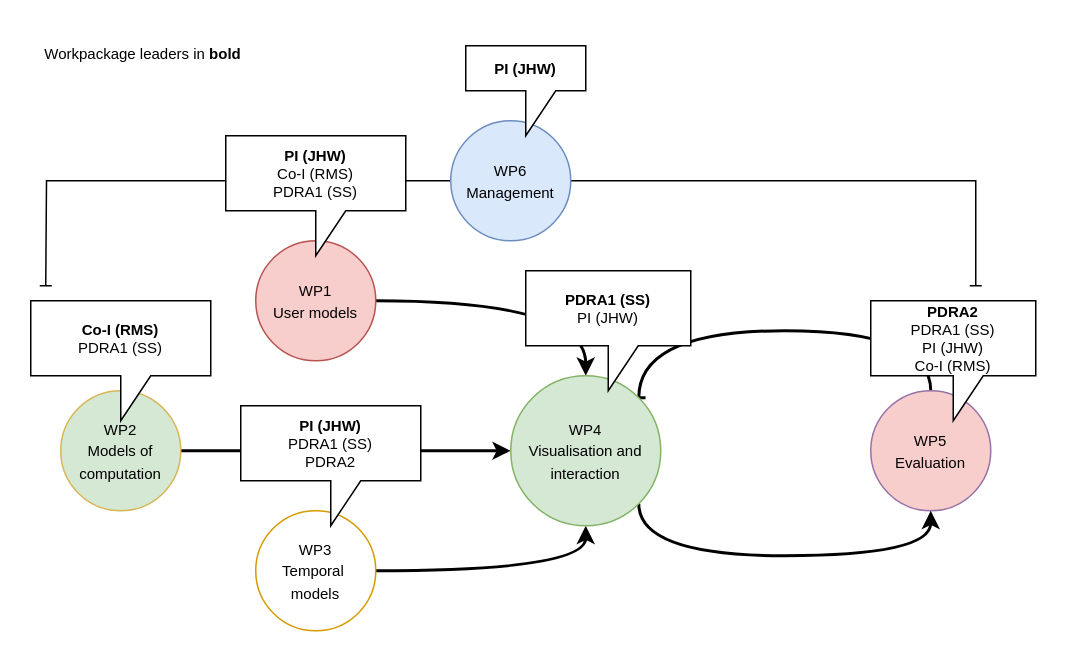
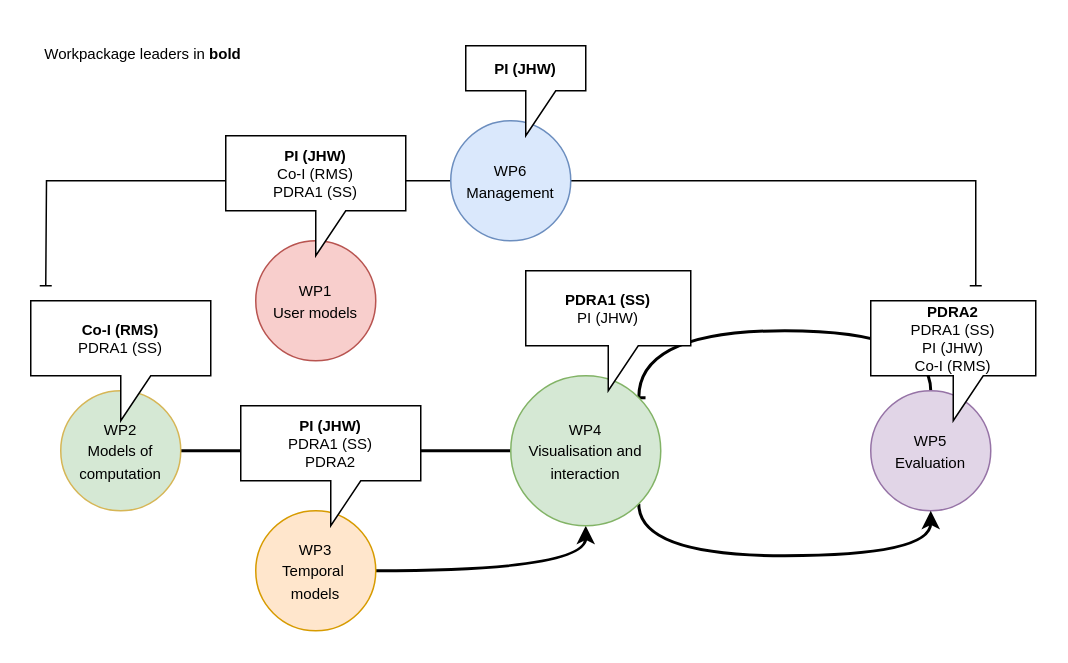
  <mxCell id="0" />
  <mxCell id="1" parent="0" />
- <mxCell id="2" style="edgeStyle=orthogonalEdgeStyle;curved=1;orthogonalLoop=1;jettySize=auto;html=1;exitX=1;exitY=0.5;exitDx=0;exitDy=0;entryX=0;entryY=0.5;entryDx=0;entryDy=0;strokeWidth=2;" edge="1" parent="1" source="3" target="14"><mxGeometry relative="1" as="geometry" /></mxCell>
+ <mxCell id="2" style="edgeStyle=orthogonalEdgeStyle;curved=1;orthogonalLoop=1;jettySize=auto;html=1;exitX=1;exitY=0.5;exitDx=0;exitDy=0;entryX=0;entryY=0.5;entryDx=0;entryDy=0;strokeWidth=2;endArrow=none;" edge="1" parent="1" source="3" target="14"><mxGeometry relative="1" as="geometry" /></mxCell>
  <mxCell id="3" value="&lt;font style=&quot;font-size: 10px;&quot;&gt;WP2&lt;br&gt;Models of computation&lt;/font&gt;" style="ellipse;whiteSpace=wrap;html=1;aspect=fixed;fillColor=#d5e8d4;strokeColor=#d6b656;" vertex="1" parent="1"><mxGeometry x="40" y="260" width="80" height="80" as="geometry" /></mxCell>
- <mxCell id="4" style="edgeStyle=orthogonalEdgeStyle;orthogonalLoop=1;jettySize=auto;html=1;exitX=1;exitY=0.5;exitDx=0;exitDy=0;curved=1;strokeWidth=2;" edge="1" parent="1" source="5" target="14"><mxGeometry relative="1" as="geometry" /></mxCell>
  <mxCell id="5" value="&lt;font size=&quot;1&quot;&gt;WP1&lt;br&gt;User models&lt;/font&gt;" style="ellipse;whiteSpace=wrap;html=1;aspect=fixed;fillColor=#f8cecc;strokeColor=#b85450;" vertex="1" parent="1"><mxGeometry x="170" y="160" width="80" height="80" as="geometry" /></mxCell>
  <mxCell id="6" style="edgeStyle=orthogonalEdgeStyle;curved=1;orthogonalLoop=1;jettySize=auto;html=1;exitX=1;exitY=0.5;exitDx=0;exitDy=0;entryX=0.5;entryY=1;entryDx=0;entryDy=0;strokeWidth=2;" edge="1" parent="1" source="7" target="14"><mxGeometry relative="1" as="geometry" /></mxCell>
- <mxCell id="7" value="&lt;font style=&quot;font-size: 10px;&quot;&gt;WP3&lt;br&gt;Temporal&amp;nbsp;&lt;br&gt;models&lt;/font&gt;" style="ellipse;whiteSpace=wrap;html=1;aspect=fixed;fillColor=#ffffff;strokeColor=#d79b00;" vertex="1" parent="1"><mxGeometry x="170" y="340" width="80" height="80" as="geometry" /></mxCell>
+ <mxCell id="7" value="&lt;font style=&quot;font-size: 10px;&quot;&gt;WP3&lt;br&gt;Temporal&amp;nbsp;&lt;br&gt;models&lt;/font&gt;" style="ellipse;whiteSpace=wrap;html=1;aspect=fixed;fillColor=#ffe6cc;strokeColor=#d79b00;" vertex="1" parent="1"><mxGeometry x="170" y="340" width="80" height="80" as="geometry" /></mxCell>
  <mxCell id="8" style="edgeStyle=orthogonalEdgeStyle;orthogonalLoop=1;jettySize=auto;html=1;exitX=0.5;exitY=0;exitDx=0;exitDy=0;entryX=1;entryY=0;entryDx=0;entryDy=0;fontSize=10;endArrow=baseDash;endFill=0;strokeWidth=2;curved=1;" edge="1" parent="1" source="9" target="14"><mxGeometry relative="1" as="geometry"><Array as="points"><mxPoint x="620" y="220" /><mxPoint x="425" y="220" /></Array></mxGeometry></mxCell>
- <mxCell id="9" value="&lt;font style=&quot;font-size: 10px;&quot;&gt;WP5&lt;br&gt;Evaluation&lt;/font&gt;" style="ellipse;whiteSpace=wrap;html=1;aspect=fixed;fillColor=#f8cecc;strokeColor=#9673a6;" vertex="1" parent="1"><mxGeometry x="580" y="260" width="80" height="80" as="geometry" /></mxCell>
+ <mxCell id="9" value="&lt;font style=&quot;font-size: 10px;&quot;&gt;WP5&lt;br&gt;Evaluation&lt;/font&gt;" style="ellipse;whiteSpace=wrap;html=1;aspect=fixed;fillColor=#e1d5e7;strokeColor=#9673a6;" vertex="1" parent="1"><mxGeometry x="580" y="260" width="80" height="80" as="geometry" /></mxCell>
  <mxCell id="10" style="edgeStyle=orthogonalEdgeStyle;orthogonalLoop=1;jettySize=auto;html=1;exitX=0;exitY=0.5;exitDx=0;exitDy=0;endArrow=baseDash;endFill=0;rounded=0;" edge="1" parent="1" source="12"><mxGeometry relative="1" as="geometry"><mxPoint x="30" y="190" as="targetPoint" /></mxGeometry></mxCell>
  <mxCell id="11" style="edgeStyle=orthogonalEdgeStyle;orthogonalLoop=1;jettySize=auto;html=1;exitX=1;exitY=0.5;exitDx=0;exitDy=0;endArrow=baseDash;endFill=0;rounded=0;" edge="1" parent="1" source="12"><mxGeometry relative="1" as="geometry"><mxPoint x="650" y="190" as="targetPoint" /><Array as="points"><mxPoint x="650" y="120" /></Array></mxGeometry></mxCell>
  <mxCell id="12" value="&lt;font style=&quot;font-size: 10px;&quot;&gt;WP6&lt;br&gt;Management&lt;/font&gt;" style="ellipse;whiteSpace=wrap;html=1;aspect=fixed;fillColor=#dae8fc;strokeColor=#6c8ebf;" vertex="1" parent="1"><mxGeometry x="300" y="80" width="80" height="80" as="geometry" /></mxCell>
  <mxCell id="13" style="edgeStyle=orthogonalEdgeStyle;curved=1;orthogonalLoop=1;jettySize=auto;html=1;exitX=1;exitY=1;exitDx=0;exitDy=0;entryX=0.5;entryY=1;entryDx=0;entryDy=0;strokeWidth=2;" edge="1" parent="1" source="14" target="9"><mxGeometry relative="1" as="geometry"><Array as="points"><mxPoint x="425" y="370" /><mxPoint x="620" y="370" /></Array></mxGeometry></mxCell>
  <mxCell id="14" value="&lt;font style=&quot;font-size: 10px;&quot;&gt;WP4&lt;br&gt;Visualisation and interaction&lt;/font&gt;" style="ellipse;whiteSpace=wrap;html=1;aspect=fixed;fillColor=#d5e8d4;strokeColor=#82b366;" vertex="1" parent="1"><mxGeometry x="340" y="250" width="100" height="100" as="geometry" /></mxCell>
  <mxCell id="15" value="&lt;b&gt;PI (JHW)&lt;/b&gt;" style="shape=callout;whiteSpace=wrap;html=1;perimeter=calloutPerimeter;fontSize=10;" vertex="1" parent="1"><mxGeometry x="310" y="30" width="80" height="60" as="geometry" /></mxCell>
  <mxCell id="16" value="&lt;b&gt;PDRA2&lt;/b&gt;&lt;br&gt;PDRA1 (SS)&lt;br&gt;PI (JHW)&lt;br&gt;Co-I (RMS)" style="shape=callout;whiteSpace=wrap;html=1;perimeter=calloutPerimeter;fontSize=10;" vertex="1" parent="1"><mxGeometry x="580" y="200" width="110" height="80" as="geometry" /></mxCell>
  <mxCell id="17" value="&lt;b&gt;PDRA1 (SS)&lt;/b&gt;&lt;br&gt;PI (JHW)" style="shape=callout;whiteSpace=wrap;html=1;perimeter=calloutPerimeter;fontSize=10;" vertex="1" parent="1"><mxGeometry x="350" y="180" width="110" height="80" as="geometry" /></mxCell>
  <mxCell id="18" value="&lt;b&gt;Co-I (RMS)&lt;/b&gt;&lt;br&gt;PDRA1 (SS)" style="shape=callout;whiteSpace=wrap;html=1;perimeter=calloutPerimeter;fontSize=10;" vertex="1" parent="1"><mxGeometry x="20" y="200" width="120" height="80" as="geometry" /></mxCell>
  <mxCell id="19" value="&lt;b&gt;PI (JHW)&lt;/b&gt;&lt;br&gt;PDRA1 (SS)&lt;br&gt;PDRA2" style="shape=callout;whiteSpace=wrap;html=1;perimeter=calloutPerimeter;fontSize=10;" vertex="1" parent="1"><mxGeometry x="160" y="270" width="120" height="80" as="geometry" /></mxCell>
  <mxCell id="20" value="&lt;b&gt;PI (JHW)&lt;/b&gt;&lt;br&gt;Co-I (RMS)&lt;br&gt;PDRA1 (SS)" style="shape=callout;whiteSpace=wrap;html=1;perimeter=calloutPerimeter;fontSize=10;" vertex="1" parent="1"><mxGeometry x="150" y="90" width="120" height="80" as="geometry" /></mxCell>
  <mxCell id="21" value="Workpackage leaders in &lt;b&gt;bold&lt;/b&gt;" style="text;html=1;strokeColor=none;fillColor=none;align=center;verticalAlign=middle;whiteSpace=wrap;rounded=0;fontSize=10;" vertex="1" parent="1"><mxGeometry x="20" y="20" width="150" height="30" as="geometry" /></mxCell>
